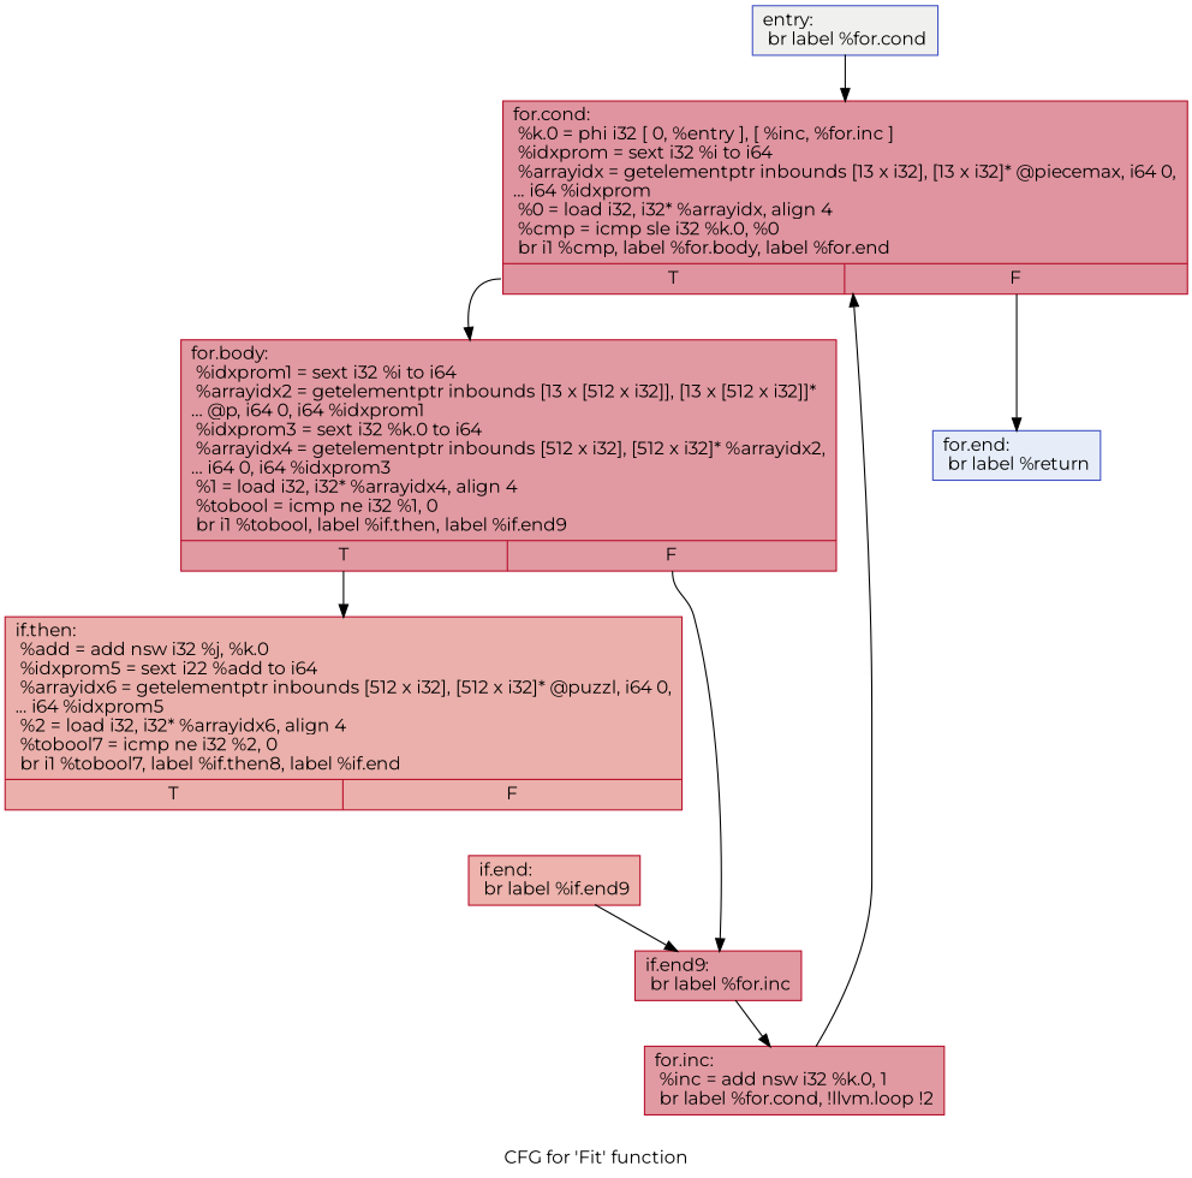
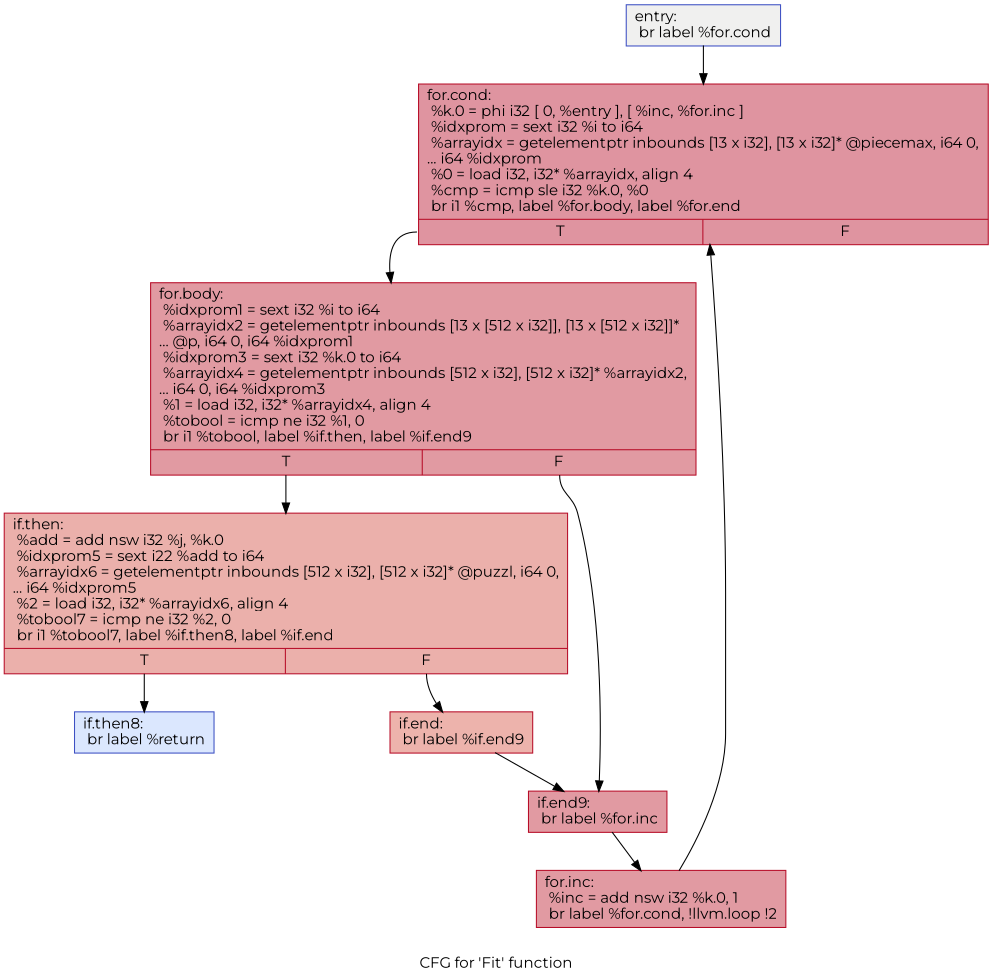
  digraph {
    fontname=Montserrat
    label="CFG for 'Fit' function"
    node [color="#b70d28ff" fillcolor="#bb1b2c70" fontname=Montserrat shape=record style=filled]
    edge [fontname=Montserrat]
    n1 [color="#3d50c3ff" fillcolor="#dedcdb70" label="{entry:\l  br label %for.cond\l}"]
    n2 [fillcolor="#b70d2870" label="{for.cond:                                         \l  %k.0 = phi i32 [ 0, %entry ], [ %inc, %for.inc ]\l  %idxprom = sext i32 %i to i64\l  %arrayidx = getelementptr inbounds [13 x i32], [13 x i32]* @piecemax, i64 0,\l... i64 %idxprom\l  %0 = load i32, i32* %arrayidx, align 4\l  %cmp = icmp sle i32 %k.0, %0\l  br i1 %cmp, label %for.body, label %for.end\l|{<s0>T|<s1>F}}"]
    n3 [label="{for.body:                                         \l  %idxprom1 = sext i32 %i to i64\l  %arrayidx2 = getelementptr inbounds [13 x [512 x i32]], [13 x [512 x i32]]*\l... @p, i64 0, i64 %idxprom1\l  %idxprom3 = sext i32 %k.0 to i64\l  %arrayidx4 = getelementptr inbounds [512 x i32], [512 x i32]* %arrayidx2,\l... i64 0, i64 %idxprom3\l  %1 = load i32, i32* %arrayidx4, align 4\l  %tobool = icmp ne i32 %1, 0\l  br i1 %tobool, label %if.then, label %if.end9\l|{<s0>T|<s1>F}}"]
-   n4 [color="#3d50c3ff" fillcolor="#c7d7f070" label="{for.end:                                          \l  br label %return\l}"]
    n5 [fillcolor="#d24b4070" label="{if.then:                                          \l  %add = add nsw i32 %j, %k.0\l  %idxprom5 = sext i22 %add to i64\l  %arrayidx6 = getelementptr inbounds [512 x i32], [512 x i32]* @puzzl, i64 0,\l... i64 %idxprom5\l  %2 = load i32, i32* %arrayidx6, align 4\l  %tobool7 = icmp ne i32 %2, 0\l  br i1 %tobool7, label %if.then8, label %if.end\l|{<s0>T|<s1>F}}"]
    n6 [label="{if.end9:                                          \l  br label %for.inc\l}"]
+   n7 [color="#3d50c3ff" fillcolor="#aec9fc70" label="{if.then8:                                         \l  br label %return\l}"]
    n8 [fillcolor="#d6524470" label="{if.end:                                           \l  br label %if.end9\l}"]
    n9 [label="{for.inc:                                          \l  %inc = add nsw i32 %k.0, 1\l  br label %for.cond, !llvm.loop !2\l}"]
    n1 -> n2
    n2 -> n3 [tailport=s0]
-   n2 -> n4 [tailport=s1]
    n3 -> n5 [tailport=s0]
    n3 -> n6 [tailport=s1]
+   n5 -> n7 [tailport=s0]
+   n5 -> n8 [tailport=s1]
    n6 -> n9
    n8 -> n6
    n9 -> n2
  }
